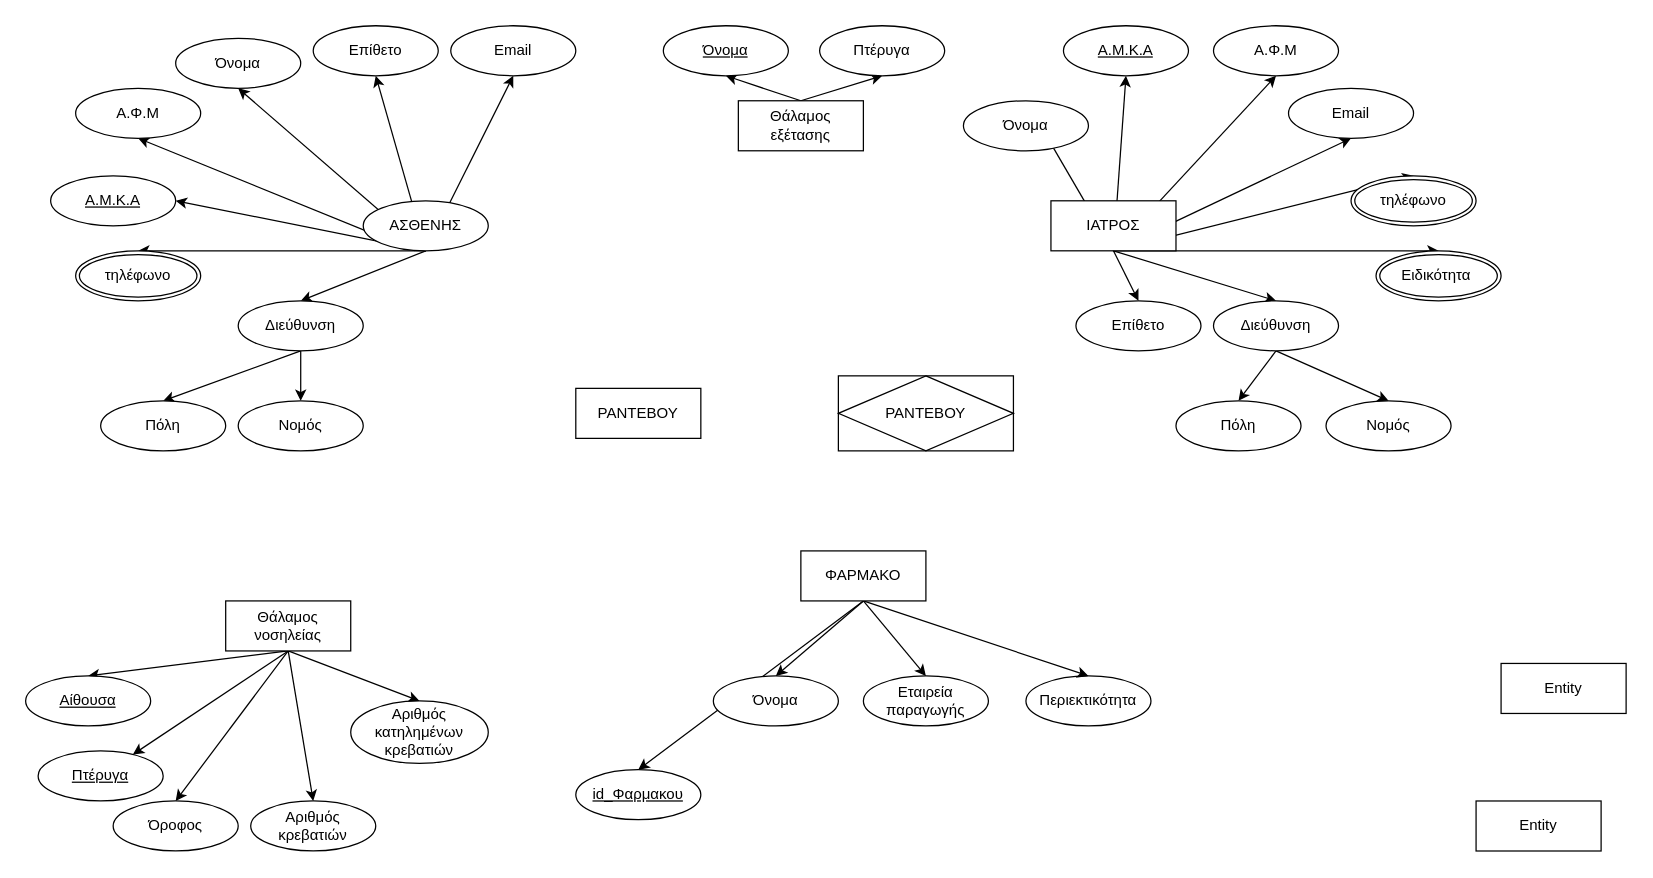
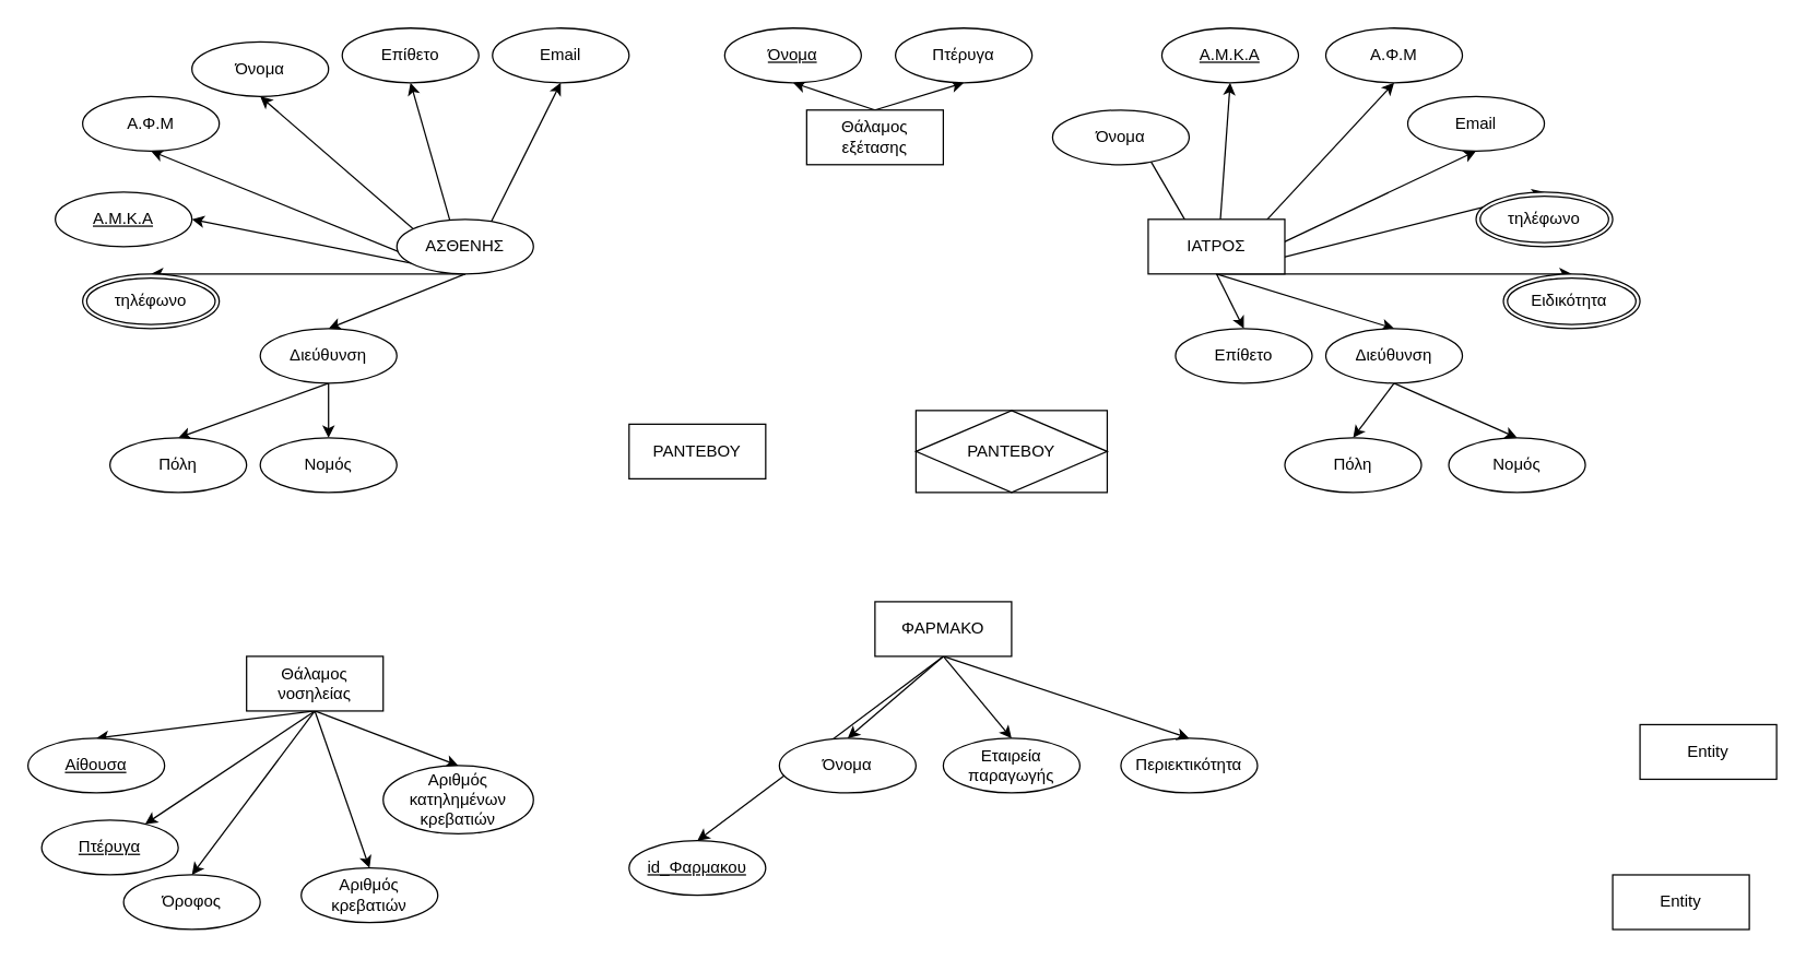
  <mxCell id="0" />
  <mxCell id="1" parent="0" />
  <mxCell id="2" style="rounded=0;orthogonalLoop=1;jettySize=auto;html=1;exitX=0.5;exitY=1;exitDx=0;exitDy=0;entryX=0.5;entryY=0;entryDx=0;entryDy=0;" parent="1" source="9" target="37" edge="1"><mxGeometry relative="1" as="geometry" /></mxCell>
  <mxCell id="3" style="rounded=0;orthogonalLoop=1;jettySize=auto;html=1;exitX=0.5;exitY=1;exitDx=0;exitDy=0;entryX=0.5;entryY=1;entryDx=0;entryDy=0;" parent="1" source="9" target="20" edge="1"><mxGeometry relative="1" as="geometry" /></mxCell>
  <mxCell id="4" style="rounded=0;orthogonalLoop=1;jettySize=auto;html=1;exitX=0.5;exitY=1;exitDx=0;exitDy=0;entryX=0.5;entryY=1;entryDx=0;entryDy=0;" parent="1" source="9" target="30" edge="1"><mxGeometry relative="1" as="geometry" /></mxCell>
  <mxCell id="5" style="rounded=0;orthogonalLoop=1;jettySize=auto;html=1;exitX=0.5;exitY=1;exitDx=0;exitDy=0;entryX=0.5;entryY=0;entryDx=0;entryDy=0;" parent="1" source="9" target="34" edge="1"><mxGeometry relative="1" as="geometry" /></mxCell>
  <mxCell id="6" style="rounded=0;orthogonalLoop=1;jettySize=auto;html=1;exitX=0.5;exitY=1;exitDx=0;exitDy=0;entryX=0.5;entryY=1;entryDx=0;entryDy=0;" parent="1" source="9" target="33" edge="1"><mxGeometry relative="1" as="geometry" /></mxCell>
  <mxCell id="7" style="rounded=0;orthogonalLoop=1;jettySize=auto;html=1;exitX=0.5;exitY=1;exitDx=0;exitDy=0;entryX=0.5;entryY=0;entryDx=0;entryDy=0;" parent="1" source="9" target="31" edge="1"><mxGeometry relative="1" as="geometry" /></mxCell>
  <mxCell id="8" style="rounded=0;orthogonalLoop=1;jettySize=auto;html=1;exitX=0.5;exitY=1;exitDx=0;exitDy=0;entryX=0.5;entryY=0;entryDx=0;entryDy=0;" parent="1" source="9" target="40" edge="1"><mxGeometry relative="1" as="geometry" /></mxCell>
  <mxCell id="9" value="ΙΑΤΡΟΣ" style="whiteSpace=wrap;html=1;align=center;gradientColor=none;glass=0;" parent="1" vertex="1"><mxGeometry x="840" y="160" width="100" height="40" as="geometry" /></mxCell>
  <mxCell id="10" style="rounded=0;orthogonalLoop=1;jettySize=auto;html=1;exitX=0.5;exitY=1;exitDx=0;exitDy=0;entryX=0.5;entryY=0;entryDx=0;entryDy=0;" parent="1" source="17" target="23" edge="1"><mxGeometry relative="1" as="geometry" /></mxCell>
  <mxCell id="11" style="rounded=0;orthogonalLoop=1;jettySize=auto;html=1;exitX=0.5;exitY=1;exitDx=0;exitDy=0;entryX=0.5;entryY=0;entryDx=0;entryDy=0;" parent="1" source="17" target="26" edge="1"><mxGeometry relative="1" as="geometry" /></mxCell>
  <mxCell id="12" style="rounded=0;orthogonalLoop=1;jettySize=auto;html=1;entryX=1;entryY=0.5;entryDx=0;entryDy=0;exitX=0.5;exitY=1;exitDx=0;exitDy=0;" parent="1" source="17" target="19" edge="1"><mxGeometry relative="1" as="geometry"><mxPoint x="290" y="160" as="sourcePoint" /></mxGeometry></mxCell>
  <mxCell id="13" style="rounded=0;orthogonalLoop=1;jettySize=auto;html=1;exitX=0.41;exitY=0.996;exitDx=0;exitDy=0;entryX=0.5;entryY=1;entryDx=0;entryDy=0;exitPerimeter=0;" parent="1" source="17" target="18" edge="1"><mxGeometry relative="1" as="geometry" /></mxCell>
  <mxCell id="14" style="rounded=0;orthogonalLoop=1;jettySize=auto;html=1;exitX=0.5;exitY=1;exitDx=0;exitDy=0;entryX=0.5;entryY=1;entryDx=0;entryDy=0;" parent="1" source="17" target="25" edge="1"><mxGeometry relative="1" as="geometry" /></mxCell>
  <mxCell id="15" style="rounded=0;orthogonalLoop=1;jettySize=auto;html=1;exitX=0.5;exitY=1;exitDx=0;exitDy=0;entryX=0.5;entryY=1;entryDx=0;entryDy=0;" parent="1" source="17" target="24" edge="1"><mxGeometry relative="1" as="geometry" /></mxCell>
  <mxCell id="16" style="rounded=0;orthogonalLoop=1;jettySize=auto;html=1;exitX=0.5;exitY=1;exitDx=0;exitDy=0;entryX=0.5;entryY=1;entryDx=0;entryDy=0;" parent="1" source="17" target="27" edge="1"><mxGeometry relative="1" as="geometry" /></mxCell>
  <mxCell id="17" value="ΑΣΘΕΝΗΣ" style="ellipse;whiteSpace=wrap;html=1;align=center;" parent="1" vertex="1"><mxGeometry x="290" y="160" width="100" height="40" as="geometry" /></mxCell>
  <mxCell id="18" value="Α.Φ.Μ" style="ellipse;whiteSpace=wrap;html=1;align=center;" parent="1" vertex="1"><mxGeometry x="60" y="70" width="100" height="40" as="geometry" /></mxCell>
  <mxCell id="19" value="A.M.K.A" style="ellipse;whiteSpace=wrap;html=1;align=center;fontStyle=4;" parent="1" vertex="1"><mxGeometry x="40" y="140" width="100" height="40" as="geometry" /></mxCell>
  <mxCell id="20" value="Α.Φ.Μ" style="ellipse;whiteSpace=wrap;html=1;align=center;" parent="1" vertex="1"><mxGeometry x="970" y="20" width="100" height="40" as="geometry" /></mxCell>
  <mxCell id="21" style="rounded=0;orthogonalLoop=1;jettySize=auto;html=1;exitX=0.5;exitY=1;exitDx=0;exitDy=0;entryX=0.5;entryY=0;entryDx=0;entryDy=0;" parent="1" source="23" target="28" edge="1"><mxGeometry relative="1" as="geometry" /></mxCell>
  <mxCell id="22" style="edgeStyle=orthogonalEdgeStyle;rounded=0;orthogonalLoop=1;jettySize=auto;html=1;exitX=0.5;exitY=1;exitDx=0;exitDy=0;entryX=0.5;entryY=0;entryDx=0;entryDy=0;" parent="1" source="23" target="29" edge="1"><mxGeometry relative="1" as="geometry" /></mxCell>
  <mxCell id="23" value="Διεύθυνση" style="ellipse;whiteSpace=wrap;html=1;align=center;" parent="1" vertex="1"><mxGeometry x="190" y="240" width="100" height="40" as="geometry" /></mxCell>
  <mxCell id="24" value="Επίθετο" style="ellipse;whiteSpace=wrap;html=1;align=center;" parent="1" vertex="1"><mxGeometry x="250" y="20" width="100" height="40" as="geometry" /></mxCell>
  <mxCell id="25" value="Όνομα" style="ellipse;whiteSpace=wrap;html=1;align=center;" parent="1" vertex="1"><mxGeometry x="140" y="30" width="100" height="40" as="geometry" /></mxCell>
  <mxCell id="26" value="τηλέφωνο" style="ellipse;shape=doubleEllipse;margin=3;whiteSpace=wrap;html=1;align=center;" parent="1" vertex="1"><mxGeometry x="60" y="200" width="100" height="40" as="geometry" /></mxCell>
  <mxCell id="27" value="Email" style="ellipse;whiteSpace=wrap;html=1;align=center;" parent="1" vertex="1"><mxGeometry x="360" y="20" width="100" height="40" as="geometry" /></mxCell>
  <mxCell id="28" value="Πόλη" style="ellipse;whiteSpace=wrap;html=1;align=center;" parent="1" vertex="1"><mxGeometry x="80" y="320" width="100" height="40" as="geometry" /></mxCell>
  <mxCell id="29" value="Νομός" style="ellipse;whiteSpace=wrap;html=1;align=center;" parent="1" vertex="1"><mxGeometry x="190" y="320" width="100" height="40" as="geometry" /></mxCell>
  <mxCell id="30" value="Email" style="ellipse;whiteSpace=wrap;html=1;align=center;" parent="1" vertex="1"><mxGeometry x="1030" y="70" width="100" height="40" as="geometry" /></mxCell>
  <mxCell id="31" value="Όνομα" style="ellipse;whiteSpace=wrap;html=1;align=center;" parent="1" vertex="1"><mxGeometry x="770" y="80" width="100" height="40" as="geometry" /></mxCell>
  <mxCell id="32" value="Επίθετο" style="ellipse;whiteSpace=wrap;html=1;align=center;" parent="1" vertex="1"><mxGeometry x="860" y="240" width="100" height="40" as="geometry" /></mxCell>
  <mxCell id="33" value="A.M.K.A" style="ellipse;whiteSpace=wrap;html=1;align=center;fontStyle=4;" parent="1" vertex="1"><mxGeometry x="850" y="20" width="100" height="40" as="geometry" /></mxCell>
  <mxCell id="34" value="τηλέφωνο" style="ellipse;shape=doubleEllipse;margin=3;whiteSpace=wrap;html=1;align=center;" parent="1" vertex="1"><mxGeometry x="1080" y="140" width="100" height="40" as="geometry" /></mxCell>
  <mxCell id="35" style="rounded=0;orthogonalLoop=1;jettySize=auto;html=1;exitX=0.5;exitY=1;exitDx=0;exitDy=0;entryX=0.5;entryY=0;entryDx=0;entryDy=0;" parent="1" source="37" target="38" edge="1"><mxGeometry relative="1" as="geometry"><mxPoint x="889.76" y="310" as="targetPoint" /></mxGeometry></mxCell>
  <mxCell id="36" style="rounded=0;orthogonalLoop=1;jettySize=auto;html=1;exitX=0.5;exitY=1;exitDx=0;exitDy=0;entryX=0.5;entryY=0;entryDx=0;entryDy=0;" parent="1" source="37" target="67" edge="1"><mxGeometry relative="1" as="geometry"><mxPoint x="1100" y="320" as="targetPoint" /></mxGeometry></mxCell>
  <mxCell id="37" value="Διεύθυνση" style="ellipse;whiteSpace=wrap;html=1;align=center;" parent="1" vertex="1"><mxGeometry x="970" y="240" width="100" height="40" as="geometry" /></mxCell>
  <mxCell id="38" value="Πόλη" style="ellipse;whiteSpace=wrap;html=1;align=center;" parent="1" vertex="1"><mxGeometry x="940" y="320" width="100" height="40" as="geometry" /></mxCell>
  <mxCell id="39" style="rounded=0;orthogonalLoop=1;jettySize=auto;html=1;exitX=0.5;exitY=1;exitDx=0;exitDy=0;entryX=0.5;entryY=0;entryDx=0;entryDy=0;" parent="1" source="9" target="32" edge="1"><mxGeometry relative="1" as="geometry" /></mxCell>
  <mxCell id="40" value="Ειδικότητα&amp;nbsp;" style="ellipse;shape=doubleEllipse;margin=3;whiteSpace=wrap;html=1;align=center;" parent="1" vertex="1"><mxGeometry x="1100" y="200" width="100" height="40" as="geometry" /></mxCell>
  <mxCell id="41" style="rounded=0;orthogonalLoop=1;jettySize=auto;html=1;exitX=0.5;exitY=0;exitDx=0;exitDy=0;entryX=0.5;entryY=1;entryDx=0;entryDy=0;" parent="1" source="43" target="45" edge="1"><mxGeometry relative="1" as="geometry" /></mxCell>
  <mxCell id="42" style="rounded=0;orthogonalLoop=1;jettySize=auto;html=1;exitX=0.5;exitY=0;exitDx=0;exitDy=0;entryX=0.5;entryY=1;entryDx=0;entryDy=0;" parent="1" source="43" target="44" edge="1"><mxGeometry relative="1" as="geometry" /></mxCell>
  <mxCell id="43" value="Θάλαμος εξέτασης" style="whiteSpace=wrap;html=1;align=center;" parent="1" vertex="1"><mxGeometry x="590" y="80" width="100" height="40" as="geometry" /></mxCell>
  <mxCell id="44" value="Πτέρυγα" style="ellipse;whiteSpace=wrap;html=1;align=center;" parent="1" vertex="1"><mxGeometry x="655" y="20" width="100" height="40" as="geometry" /></mxCell>
  <mxCell id="45" value="Όνομα" style="ellipse;whiteSpace=wrap;html=1;align=center;fontStyle=4;" parent="1" vertex="1"><mxGeometry x="530" y="20" width="100" height="40" as="geometry" /></mxCell>
  <mxCell id="46" style="rounded=0;orthogonalLoop=1;jettySize=auto;html=1;exitX=0.5;exitY=1;exitDx=0;exitDy=0;entryX=0.5;entryY=0;entryDx=0;entryDy=0;" parent="1" source="51" target="52" edge="1"><mxGeometry relative="1" as="geometry" /></mxCell>
  <mxCell id="47" style="rounded=0;orthogonalLoop=1;jettySize=auto;html=1;exitX=0.5;exitY=1;exitDx=0;exitDy=0;" parent="1" source="51" target="53" edge="1"><mxGeometry relative="1" as="geometry" /></mxCell>
  <mxCell id="48" style="rounded=0;orthogonalLoop=1;jettySize=auto;html=1;exitX=0.5;exitY=1;exitDx=0;exitDy=0;entryX=0.5;entryY=0;entryDx=0;entryDy=0;" parent="1" source="51" target="56" edge="1"><mxGeometry relative="1" as="geometry" /></mxCell>
  <mxCell id="49" style="rounded=0;orthogonalLoop=1;jettySize=auto;html=1;exitX=0.5;exitY=1;exitDx=0;exitDy=0;entryX=0.5;entryY=0;entryDx=0;entryDy=0;" parent="1" source="51" target="58" edge="1"><mxGeometry relative="1" as="geometry" /></mxCell>
  <mxCell id="50" style="rounded=0;orthogonalLoop=1;jettySize=auto;html=1;exitX=0.5;exitY=1;exitDx=0;exitDy=0;entryX=0.5;entryY=0;entryDx=0;entryDy=0;" parent="1" source="51" target="57" edge="1"><mxGeometry relative="1" as="geometry" /></mxCell>
  <mxCell id="51" value="Θάλαμος νοσηλείας" style="whiteSpace=wrap;html=1;align=center;" parent="1" vertex="1"><mxGeometry x="180" y="480" width="100" height="40" as="geometry" /></mxCell>
  <mxCell id="52" value="Αίθουσα" style="ellipse;whiteSpace=wrap;html=1;align=center;fontStyle=4;" parent="1" vertex="1"><mxGeometry x="20" y="540" width="100" height="40" as="geometry" /></mxCell>
  <mxCell id="53" value="Πτέρυγα" style="ellipse;whiteSpace=wrap;html=1;align=center;fontStyle=4;" parent="1" vertex="1"><mxGeometry x="30" y="600" width="100" height="40" as="geometry" /></mxCell>
  <mxCell id="54" value="Περιεκτικότητα" style="ellipse;whiteSpace=wrap;html=1;align=center;" parent="1" vertex="1"><mxGeometry x="820" y="540" width="100" height="40" as="geometry" /></mxCell>
  <mxCell id="55" value="Εταιρεία παραγωγής&lt;br&gt;" style="ellipse;whiteSpace=wrap;html=1;align=center;" parent="1" vertex="1"><mxGeometry x="690" y="540" width="100" height="40" as="geometry" /></mxCell>
- <mxCell id="56" value="Αριθμός κρεβατιών" style="ellipse;whiteSpace=wrap;html=1;align=center;" parent="1" vertex="1"><mxGeometry x="200" y="640" width="100" height="40" as="geometry" /></mxCell>
+ <mxCell id="56" value="Αριθμός κρεβατιών" style="ellipse;whiteSpace=wrap;html=1;align=center;" parent="1" vertex="1"><mxGeometry x="220" y="635" width="100" height="40" as="geometry" /></mxCell>
  <mxCell id="57" value="Αριθμός κατηλημένων κρεβατιών" style="ellipse;whiteSpace=wrap;html=1;align=center;" parent="1" vertex="1"><mxGeometry x="280" y="560" width="110" height="50" as="geometry" /></mxCell>
  <mxCell id="58" value="Όροφος" style="ellipse;whiteSpace=wrap;html=1;align=center;" parent="1" vertex="1"><mxGeometry x="90" y="640" width="100" height="40" as="geometry" /></mxCell>
  <mxCell id="59" style="rounded=0;orthogonalLoop=1;jettySize=auto;html=1;exitX=0.5;exitY=1;exitDx=0;exitDy=0;entryX=0.5;entryY=0;entryDx=0;entryDy=0;" edge="1" parent="1" source="63" target="69"><mxGeometry relative="1" as="geometry" /></mxCell>
  <mxCell id="60" style="rounded=0;orthogonalLoop=1;jettySize=auto;html=1;exitX=0.5;exitY=1;exitDx=0;exitDy=0;entryX=0.5;entryY=0;entryDx=0;entryDy=0;" edge="1" parent="1" source="63" target="68"><mxGeometry relative="1" as="geometry" /></mxCell>
  <mxCell id="61" style="rounded=0;orthogonalLoop=1;jettySize=auto;html=1;exitX=0.5;exitY=1;exitDx=0;exitDy=0;entryX=0.5;entryY=0;entryDx=0;entryDy=0;" edge="1" parent="1" source="63" target="55"><mxGeometry relative="1" as="geometry" /></mxCell>
  <mxCell id="62" style="rounded=0;orthogonalLoop=1;jettySize=auto;html=1;exitX=0.5;exitY=1;exitDx=0;exitDy=0;entryX=0.5;entryY=0;entryDx=0;entryDy=0;" edge="1" parent="1" source="63" target="54"><mxGeometry relative="1" as="geometry" /></mxCell>
  <mxCell id="63" value="ΦΑΡΜΑΚΟ&lt;br&gt;" style="whiteSpace=wrap;html=1;align=center;" vertex="1" parent="1"><mxGeometry x="640" y="440" width="100" height="40" as="geometry" /></mxCell>
  <mxCell id="64" value="Entity" style="whiteSpace=wrap;html=1;align=center;" vertex="1" parent="1"><mxGeometry x="1180" y="640" width="100" height="40" as="geometry" /></mxCell>
  <mxCell id="65" value="Entity" style="whiteSpace=wrap;html=1;align=center;" vertex="1" parent="1"><mxGeometry x="1200" y="530" width="100" height="40" as="geometry" /></mxCell>
  <mxCell id="66" value="ΡΑΝΤΕΒΟΥ" style="whiteSpace=wrap;html=1;align=center;" vertex="1" parent="1"><mxGeometry x="460" y="310" width="100" height="40" as="geometry" /></mxCell>
  <mxCell id="67" value="Νομός" style="ellipse;whiteSpace=wrap;html=1;align=center;" vertex="1" parent="1"><mxGeometry x="1060" y="320" width="100" height="40" as="geometry" /></mxCell>
  <mxCell id="68" value="Όνομα&lt;br&gt;" style="ellipse;whiteSpace=wrap;html=1;align=center;" vertex="1" parent="1"><mxGeometry x="570" y="540" width="100" height="40" as="geometry" /></mxCell>
  <mxCell id="69" value="id_Φαρμακου" style="ellipse;whiteSpace=wrap;html=1;align=center;fontStyle=4;" vertex="1" parent="1"><mxGeometry x="460" y="615" width="100" height="40" as="geometry" /></mxCell>
  <mxCell id="70" value="ΡΑΝΤΕΒΟΥ" style="shape=associativeEntity;whiteSpace=wrap;html=1;align=center;" vertex="1" parent="1"><mxGeometry x="670" y="300" width="140" height="60" as="geometry" /></mxCell>
